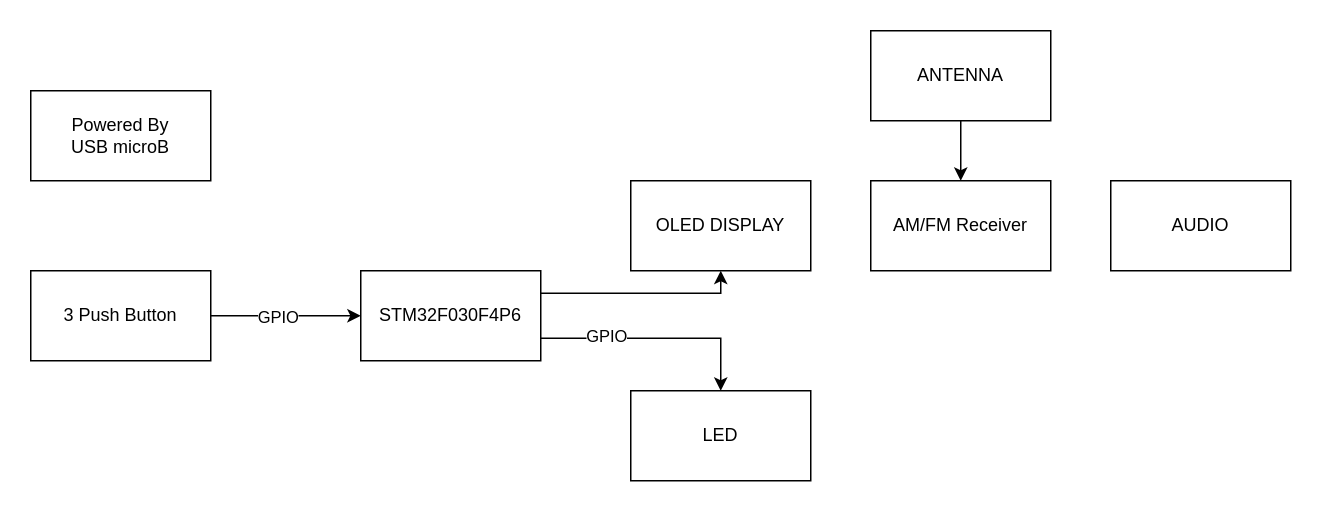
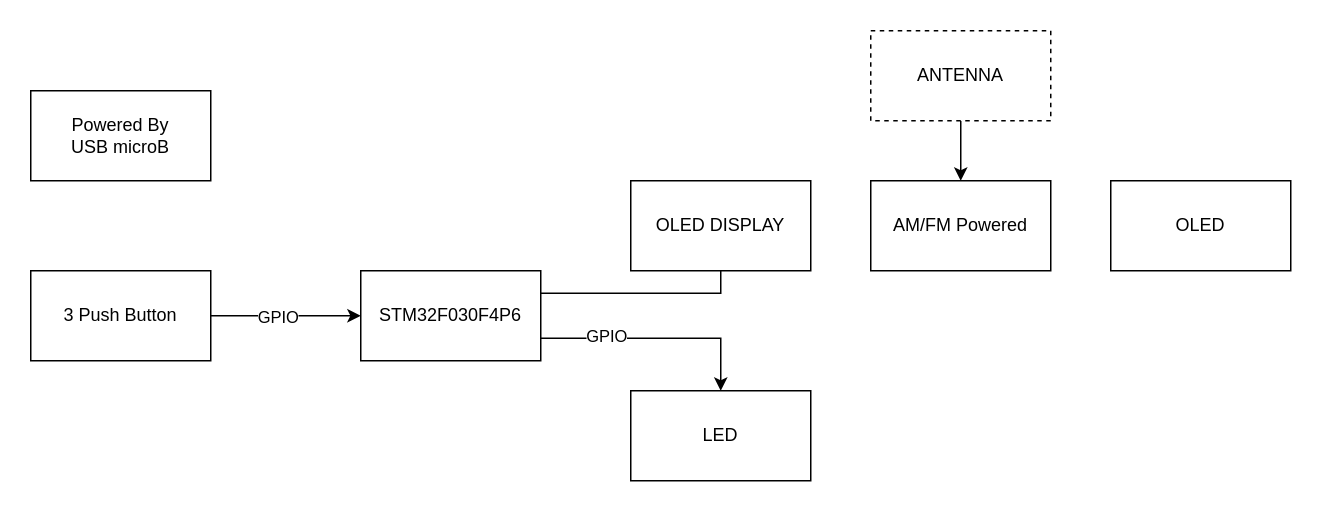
  <mxCell id="0" />
  <mxCell id="1" parent="0" />
- <mxCell id="2" style="edgeStyle=orthogonalEdgeStyle;rounded=0;orthogonalLoop=1;jettySize=auto;html=1;exitX=1;exitY=0.25;exitDx=0;exitDy=0;entryX=0.5;entryY=1;entryDx=0;entryDy=0;" parent="1" source="5" target="9" edge="1"><mxGeometry relative="1" as="geometry"><Array as="points"><mxPoint x="480" y="195" /></Array></mxGeometry></mxCell>
+ <mxCell id="2" style="edgeStyle=orthogonalEdgeStyle;rounded=0;orthogonalLoop=1;jettySize=auto;html=1;exitX=1;exitY=0.25;exitDx=0;exitDy=0;entryX=0.5;entryY=1;entryDx=0;entryDy=0;endArrow=none;" parent="1" source="5" target="9" edge="1"><mxGeometry relative="1" as="geometry"><Array as="points"><mxPoint x="480" y="195" /></Array></mxGeometry></mxCell>
  <mxCell id="3" style="edgeStyle=orthogonalEdgeStyle;rounded=0;orthogonalLoop=1;jettySize=auto;html=1;exitX=1;exitY=0.75;exitDx=0;exitDy=0;entryX=0.5;entryY=0;entryDx=0;entryDy=0;" parent="1" source="5" target="11" edge="1"><mxGeometry relative="1" as="geometry" /></mxCell>
  <mxCell id="4" value="GPIO" style="edgeLabel;html=1;align=center;verticalAlign=middle;resizable=0;points=[];" parent="3" vertex="1" connectable="0"><mxGeometry x="-0.448" y="2" relative="1" as="geometry"><mxPoint as="offset" /></mxGeometry></mxCell>
  <mxCell id="5" value="STM32F030F4P6" style="whiteSpace=wrap;html=1;" parent="1" vertex="1"><mxGeometry x="240" y="180" width="120" height="60" as="geometry" /></mxCell>
  <mxCell id="6" style="edgeStyle=orthogonalEdgeStyle;rounded=0;orthogonalLoop=1;jettySize=auto;html=1;exitX=1;exitY=0.5;exitDx=0;exitDy=0;entryX=0;entryY=0.5;entryDx=0;entryDy=0;" parent="1" source="8" target="5" edge="1"><mxGeometry relative="1" as="geometry" /></mxCell>
  <mxCell id="7" value="GPIO" style="edgeLabel;html=1;align=center;verticalAlign=middle;resizable=0;points=[];" parent="6" vertex="1" connectable="0"><mxGeometry x="-0.124" y="-2" relative="1" as="geometry"><mxPoint y="-2" as="offset" /></mxGeometry></mxCell>
  <mxCell id="8" value="3 Push Button" style="whiteSpace=wrap;html=1;" parent="1" vertex="1"><mxGeometry x="20" y="180" width="120" height="60" as="geometry" /></mxCell>
  <mxCell id="9" value="OLED DISPLAY" style="whiteSpace=wrap;html=1;" parent="1" vertex="1"><mxGeometry x="420" y="120" width="120" height="60" as="geometry" /></mxCell>
- <mxCell id="10" value="AM/FM Receiver" style="whiteSpace=wrap;html=1;" parent="1" vertex="1"><mxGeometry x="580" y="120" width="120" height="60" as="geometry" /></mxCell>
+ <mxCell id="10" value="AM/FM Powered" style="whiteSpace=wrap;html=1;" parent="1" vertex="1"><mxGeometry x="580" y="120" width="120" height="60" as="geometry" /></mxCell>
  <mxCell id="11" value="LED" style="whiteSpace=wrap;html=1;" parent="1" vertex="1"><mxGeometry x="420" y="260" width="120" height="60" as="geometry" /></mxCell>
- <mxCell id="12" value="AUDIO" style="whiteSpace=wrap;html=1;" parent="1" vertex="1"><mxGeometry x="740" y="120" width="120" height="60" as="geometry" /></mxCell>
+ <mxCell id="12" value="OLED" style="whiteSpace=wrap;html=1;" parent="1" vertex="1"><mxGeometry x="740" y="120" width="120" height="60" as="geometry" /></mxCell>
  <mxCell id="13" style="edgeStyle=orthogonalEdgeStyle;rounded=0;orthogonalLoop=1;jettySize=auto;html=1;exitX=0.5;exitY=1;exitDx=0;exitDy=0;entryX=0.5;entryY=0;entryDx=0;entryDy=0;" parent="1" source="14" target="10" edge="1"><mxGeometry relative="1" as="geometry" /></mxCell>
- <mxCell id="14" value="ANTENNA" style="whiteSpace=wrap;html=1;" parent="1" vertex="1"><mxGeometry x="580" y="20" width="120" height="60" as="geometry" /></mxCell>
+ <mxCell id="14" value="ANTENNA" style="whiteSpace=wrap;html=1;dashed=1;" parent="1" vertex="1"><mxGeometry x="580" y="20" width="120" height="60" as="geometry" /></mxCell>
  <mxCell id="15" value="Powered By&lt;br&gt;USB microB" style="whiteSpace=wrap;html=1;" parent="1" vertex="1"><mxGeometry x="20" y="60" width="120" height="60" as="geometry" /></mxCell>
